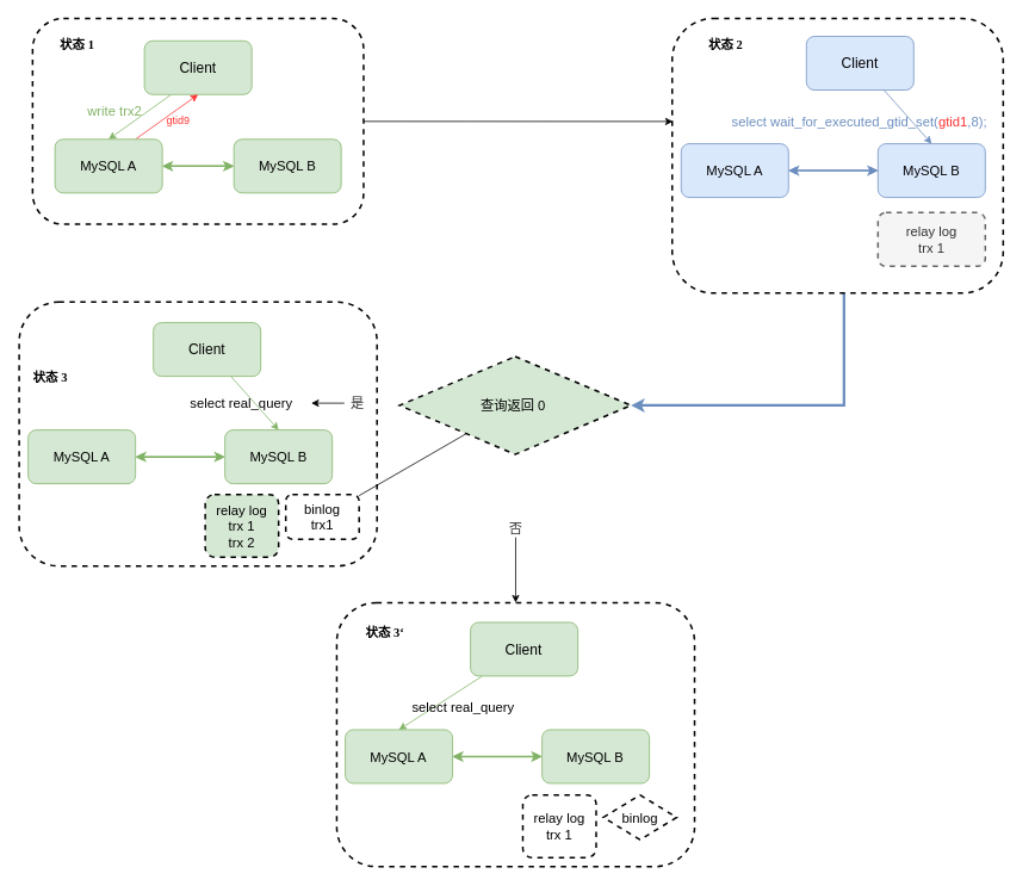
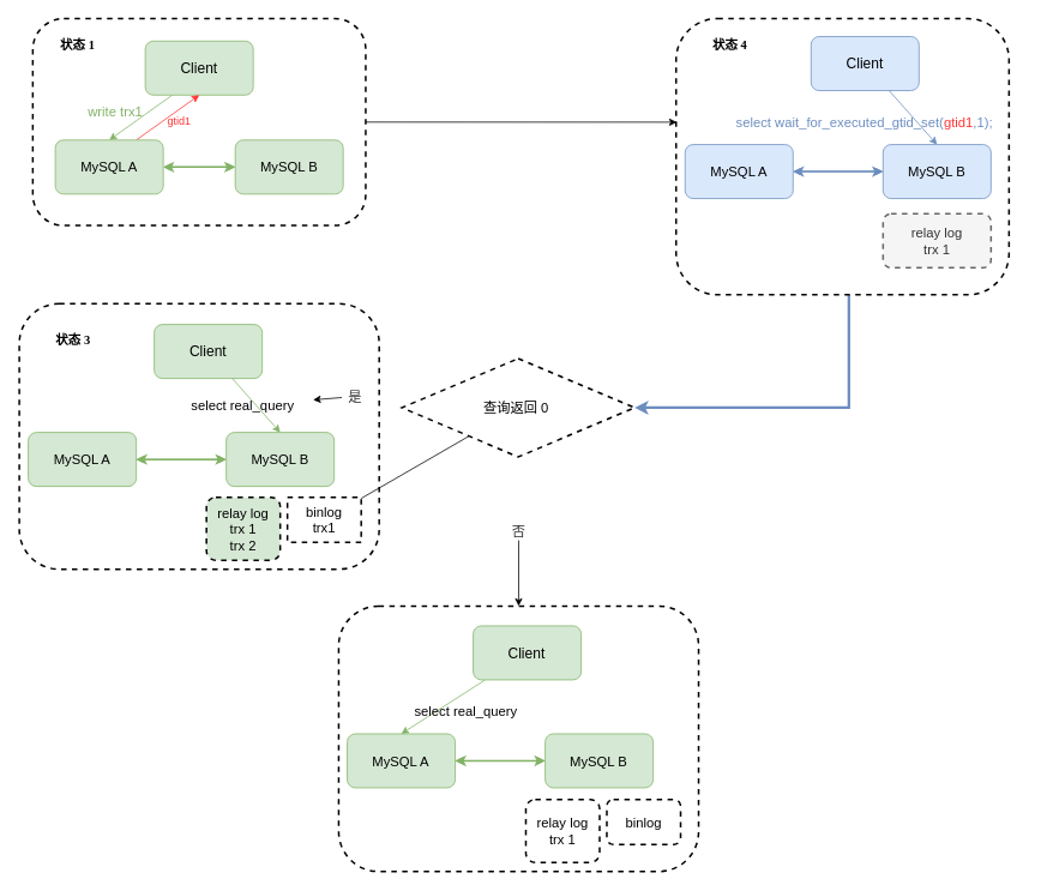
  <mxCell id="0" />
  <mxCell id="1" parent="0" />
  <mxCell id="2" style="edgeStyle=orthogonalEdgeStyle;rounded=0;orthogonalLoop=1;jettySize=auto;html=1;entryX=1;entryY=0.5;entryDx=0;entryDy=0;fontColor=#FF3333;strokeColor=#6C8EBF;strokeWidth=3;" edge="1" parent="1" source="3" target="33"><mxGeometry relative="1" as="geometry"><Array as="points"><mxPoint x="943" y="453" /></Array></mxGeometry></mxCell>
  <mxCell id="3" value="" style="rounded=1;whiteSpace=wrap;html=1;fontSize=15;fontColor=#000;dashed=1;strokeColor=default;strokeWidth=2;" parent="1" vertex="1"><mxGeometry x="750.97" y="20" width="370" height="307" as="geometry" /></mxCell>
  <mxCell id="4" style="edgeStyle=none;rounded=0;orthogonalLoop=1;jettySize=auto;html=1;entryX=0.002;entryY=0.375;entryDx=0;entryDy=0;fontSize=15;fontColor=#000;startArrow=none;startFill=0;endArrow=classic;endFill=1;strokeWidth=1;entryPerimeter=0;" parent="1" source="5" target="3" edge="1"><mxGeometry relative="1" as="geometry" /></mxCell>
  <mxCell id="5" value="" style="rounded=1;whiteSpace=wrap;html=1;fontSize=15;fontColor=#000;dashed=1;strokeColor=default;strokeWidth=2;" parent="1" vertex="1"><mxGeometry x="35.97" y="20" width="370" height="230" as="geometry" /></mxCell>
  <mxCell id="6" value="" style="rounded=0;orthogonalLoop=1;jettySize=auto;html=1;fontSize=16;fontColor=#000;fillColor=#d5e8d4;strokeColor=#82b366;entryX=0.5;entryY=0;entryDx=0;entryDy=0;exitX=0.25;exitY=1;exitDx=0;exitDy=0;" parent="1" source="7" target="10" edge="1"><mxGeometry relative="1" as="geometry" /></mxCell>
  <mxCell id="7" value="&lt;font color=&quot;#000000&quot;&gt;Client&lt;/font&gt;" style="rounded=1;whiteSpace=wrap;html=1;fontStyle=0;fontSize=16;fillColor=#d5e8d4;strokeColor=#82b366;" parent="1" vertex="1"><mxGeometry x="160.97" y="45" width="120" height="60" as="geometry" /></mxCell>
  <mxCell id="8" value="" style="edgeStyle=none;rounded=0;orthogonalLoop=1;jettySize=auto;html=1;fontSize=16;fontColor=#000;strokeWidth=1;startArrow=classic;startFill=1;fillColor=#d5e8d4;strokeColor=#82b366;" parent="1" source="10" target="12" edge="1"><mxGeometry relative="1" as="geometry" /></mxCell>
  <mxCell id="9" style="rounded=0;orthogonalLoop=1;jettySize=auto;html=1;exitX=0.75;exitY=0;exitDx=0;exitDy=0;entryX=0.5;entryY=1;entryDx=0;entryDy=0;strokeColor=#FF3333;" edge="1" parent="1" source="10" target="7"><mxGeometry relative="1" as="geometry" /></mxCell>
  <mxCell id="10" value="&lt;font color=&quot;#000000&quot; style=&quot;font-size: 15px;&quot;&gt;MySQL A&lt;br style=&quot;font-size: 15px;&quot;&gt;&lt;/font&gt;" style="rounded=1;whiteSpace=wrap;html=1;fontStyle=0;fontSize=15;fillColor=#d5e8d4;strokeColor=#82b366;" parent="1" vertex="1"><mxGeometry x="60.97" y="155" width="120" height="60" as="geometry" /></mxCell>
  <mxCell id="11" value="" style="edgeStyle=none;rounded=0;orthogonalLoop=1;jettySize=auto;html=1;fontSize=15;fontColor=#000;startArrow=classic;startFill=1;strokeWidth=2;fillColor=#d5e8d4;strokeColor=#82b366;" parent="1" source="12" target="10" edge="1"><mxGeometry relative="1" as="geometry" /></mxCell>
  <mxCell id="12" value="&lt;font color=&quot;#000000&quot; style=&quot;font-size: 15px;&quot;&gt;MySQL B&lt;br style=&quot;font-size: 15px;&quot;&gt;&lt;/font&gt;" style="rounded=1;whiteSpace=wrap;html=1;fontStyle=0;fontSize=15;fillColor=#d5e8d4;strokeColor=#82b366;" parent="1" vertex="1"><mxGeometry x="260.97" y="155" width="120" height="60" as="geometry" /></mxCell>
- <mxCell id="13" value="write trx2" style="text;html=1;strokeColor=none;fillColor=none;align=center;verticalAlign=middle;whiteSpace=wrap;rounded=0;fontSize=15;fontColor=#82B366;" parent="1" vertex="1"><mxGeometry x="86.94" y="107" width="82.03" height="32" as="geometry" /></mxCell>
+ <mxCell id="13" value="write trx1" style="text;html=1;strokeColor=none;fillColor=none;align=center;verticalAlign=middle;whiteSpace=wrap;rounded=0;fontSize=15;fontColor=#82B366;" parent="1" vertex="1"><mxGeometry x="86.94" y="107" width="82.03" height="32" as="geometry" /></mxCell>
  <mxCell id="14" value="" style="rounded=0;orthogonalLoop=1;jettySize=auto;html=1;fontSize=16;fontColor=#000;fillColor=#dae8fc;strokeColor=#6c8ebf;entryX=0.5;entryY=0;entryDx=0;entryDy=0;" parent="1" source="15" target="19" edge="1"><mxGeometry relative="1" as="geometry" /></mxCell>
  <mxCell id="15" value="&lt;font color=&quot;#000000&quot;&gt;Client&lt;/font&gt;" style="rounded=1;whiteSpace=wrap;html=1;fontStyle=0;fontSize=16;fillColor=#dae8fc;strokeColor=#6c8ebf;" parent="1" vertex="1"><mxGeometry x="900.97" y="40" width="120" height="60" as="geometry" /></mxCell>
  <mxCell id="16" value="" style="edgeStyle=none;rounded=0;orthogonalLoop=1;jettySize=auto;html=1;fontSize=16;fontColor=#000;strokeWidth=1;startArrow=classic;startFill=1;fillColor=#dae8fc;strokeColor=#6c8ebf;" parent="1" source="17" target="19" edge="1"><mxGeometry relative="1" as="geometry" /></mxCell>
  <mxCell id="17" value="&lt;font color=&quot;#000000&quot; style=&quot;font-size: 15px;&quot;&gt;MySQL A&lt;br style=&quot;font-size: 15px;&quot;&gt;&lt;/font&gt;" style="rounded=1;whiteSpace=wrap;html=1;fontStyle=0;fontSize=15;fillColor=#dae8fc;strokeColor=#6c8ebf;" parent="1" vertex="1"><mxGeometry x="760.97" y="160" width="120" height="60" as="geometry" /></mxCell>
  <mxCell id="18" value="" style="edgeStyle=none;rounded=0;orthogonalLoop=1;jettySize=auto;html=1;fontSize=15;fontColor=#000;startArrow=classic;startFill=1;strokeWidth=2;fillColor=#dae8fc;strokeColor=#6c8ebf;" parent="1" source="19" target="17" edge="1"><mxGeometry relative="1" as="geometry" /></mxCell>
  <mxCell id="19" value="&lt;font color=&quot;#000000&quot; style=&quot;font-size: 15px;&quot;&gt;MySQL B&lt;br style=&quot;font-size: 15px;&quot;&gt;&lt;/font&gt;" style="rounded=1;whiteSpace=wrap;html=1;fontStyle=0;fontSize=15;fillColor=#dae8fc;strokeColor=#6c8ebf;" parent="1" vertex="1"><mxGeometry x="980.97" y="160" width="120" height="60" as="geometry" /></mxCell>
- <mxCell id="20" value="select wait_for_executed_gtid_set(&lt;font color=&quot;#ff3333&quot;&gt;gtid1&lt;/font&gt;,8);" style="text;html=1;strokeColor=none;fillColor=none;align=center;verticalAlign=middle;whiteSpace=wrap;rounded=0;dashed=1;fontSize=15;fontColor=#6C8EBF;" parent="1" vertex="1"><mxGeometry x="787.46" y="125" width="347.03" height="20" as="geometry" /></mxCell>
+ <mxCell id="20" value="select wait_for_executed_gtid_set(&lt;font color=&quot;#ff3333&quot;&gt;gtid1&lt;/font&gt;,1);" style="text;html=1;strokeColor=none;fillColor=none;align=center;verticalAlign=middle;whiteSpace=wrap;rounded=0;dashed=1;fontSize=15;fontColor=#6C8EBF;" parent="1" vertex="1"><mxGeometry x="787.46" y="125" width="347.03" height="20" as="geometry" /></mxCell>
  <mxCell id="21" value="relay log&lt;br&gt;trx 1" style="rounded=1;whiteSpace=wrap;html=1;dashed=1;fontSize=15;strokeColor=#666666;strokeWidth=2;fillColor=#f5f5f5;fontColor=#333333;" parent="1" vertex="1"><mxGeometry x="980.97" y="237" width="120" height="60" as="geometry" /></mxCell>
  <mxCell id="22" value="" style="rounded=1;whiteSpace=wrap;html=1;fontSize=15;fontColor=#000;dashed=1;strokeColor=default;strokeWidth=2;" parent="1" vertex="1"><mxGeometry x="20.97" y="337" width="400" height="295" as="geometry" /></mxCell>
  <mxCell id="23" value="" style="rounded=0;orthogonalLoop=1;jettySize=auto;html=1;fontSize=16;fontColor=#000;fillColor=#d5e8d4;strokeColor=#82b366;entryX=0.5;entryY=0;entryDx=0;entryDy=0;" parent="1" source="24" target="28" edge="1"><mxGeometry relative="1" as="geometry" /></mxCell>
  <mxCell id="24" value="&lt;font color=&quot;#000000&quot;&gt;Client&lt;/font&gt;" style="rounded=1;whiteSpace=wrap;html=1;fontStyle=0;fontSize=16;fillColor=#d5e8d4;strokeColor=#82b366;" parent="1" vertex="1"><mxGeometry x="170.97" y="360" width="120" height="60" as="geometry" /></mxCell>
  <mxCell id="25" value="" style="edgeStyle=none;rounded=0;orthogonalLoop=1;jettySize=auto;html=1;fontSize=16;fontColor=#000;strokeWidth=1;startArrow=classic;startFill=1;fillColor=#d5e8d4;strokeColor=#82b366;" parent="1" source="26" target="28" edge="1"><mxGeometry relative="1" as="geometry" /></mxCell>
  <mxCell id="26" value="&lt;font color=&quot;#000000&quot; style=&quot;font-size: 15px;&quot;&gt;MySQL A&lt;br style=&quot;font-size: 15px;&quot;&gt;&lt;/font&gt;" style="rounded=1;whiteSpace=wrap;html=1;fontStyle=0;fontSize=15;fillColor=#d5e8d4;strokeColor=#82b366;" parent="1" vertex="1"><mxGeometry x="30.97" y="480" width="120" height="60" as="geometry" /></mxCell>
  <mxCell id="27" value="" style="edgeStyle=none;rounded=0;orthogonalLoop=1;jettySize=auto;html=1;fontSize=15;fontColor=#000;startArrow=classic;startFill=1;strokeWidth=2;fillColor=#d5e8d4;strokeColor=#82b366;" parent="1" source="28" target="26" edge="1"><mxGeometry relative="1" as="geometry" /></mxCell>
  <mxCell id="28" value="&lt;font color=&quot;#000000&quot; style=&quot;font-size: 15px;&quot;&gt;MySQL B&lt;br style=&quot;font-size: 15px;&quot;&gt;&lt;/font&gt;" style="rounded=1;whiteSpace=wrap;html=1;fontStyle=0;fontSize=15;fillColor=#d5e8d4;strokeColor=#82b366;" parent="1" vertex="1"><mxGeometry x="250.97" y="480" width="120" height="60" as="geometry" /></mxCell>
  <mxCell id="29" value="select real_query" style="text;html=1;strokeColor=none;fillColor=none;align=center;verticalAlign=middle;whiteSpace=wrap;rounded=0;dashed=1;fontSize=15;" parent="1" vertex="1"><mxGeometry x="192.47" y="435" width="155" height="30" as="geometry" /></mxCell>
  <mxCell id="30" value="relay log&lt;br&gt;trx 1&lt;br&gt;trx 2" style="rounded=1;whiteSpace=wrap;html=1;dashed=1;fontSize=15;fontColor=#000;strokeColor=default;strokeWidth=2;fillColor=#d5e8d4;" parent="1" vertex="1"><mxGeometry x="228.97" y="552" width="82" height="70" as="geometry" /></mxCell>
- <mxCell id="31" value="binlog&lt;br&gt;trx1" style="rounded=1;whiteSpace=wrap;html=1;dashed=1;fontSize=15;fontColor=#000;strokeColor=default;strokeWidth=2;" parent="1" vertex="1"><mxGeometry x="318.97" y="552" width="82" height="50" as="geometry" /></mxCell>
+ <mxCell id="31" value="binlog&lt;br&gt;trx1" style="whiteSpace=wrap;html=1;dashed=1;fontSize=15;fontColor=#000;strokeColor=default;strokeWidth=2;rounded=0;" parent="1" vertex="1"><mxGeometry x="318.97" y="552" width="82" height="50" as="geometry" /></mxCell>
  <mxCell id="32" style="edgeStyle=none;rounded=0;orthogonalLoop=1;jettySize=auto;html=1;fontSize=15;fontColor=#000;startArrow=none;startFill=0;endArrow=classic;endFill=1;strokeWidth=1;" parent="1" source="49" target="29" edge="1"><mxGeometry relative="1" as="geometry" /></mxCell>
- <mxCell id="33" value="查询返回 0&amp;nbsp;" style="rhombus;whiteSpace=wrap;html=1;dashed=1;fontSize=15;fontColor=#000;strokeColor=default;strokeWidth=2;fillColor=#d5e8d4;" parent="1" vertex="1"><mxGeometry x="446.1" y="397.82" width="258.75" height="109.37" as="geometry" /></mxCell>
+ <mxCell id="33" value="查询返回 0&amp;nbsp;" style="rhombus;whiteSpace=wrap;html=1;dashed=1;fontSize=15;fontColor=#000;strokeColor=default;strokeWidth=2;" parent="1" vertex="1"><mxGeometry x="446.1" y="397.82" width="258.75" height="109.37" as="geometry" /></mxCell>
  <mxCell id="34" value="" style="rounded=1;whiteSpace=wrap;html=1;fontSize=15;fontColor=#000;dashed=1;strokeColor=default;strokeWidth=2;" parent="1" vertex="1"><mxGeometry x="375.97" y="673" width="400" height="295" as="geometry" /></mxCell>
  <mxCell id="35" value="" style="rounded=0;orthogonalLoop=1;jettySize=auto;html=1;fontSize=16;fontColor=#000;fillColor=#d5e8d4;strokeColor=#82b366;entryX=0.5;entryY=0;entryDx=0;entryDy=0;" parent="1" source="36" target="38" edge="1"><mxGeometry relative="1" as="geometry" /></mxCell>
  <mxCell id="36" value="&lt;font color=&quot;#000000&quot;&gt;Client&lt;/font&gt;" style="rounded=1;whiteSpace=wrap;html=1;fontStyle=0;fontSize=16;fillColor=#d5e8d4;strokeColor=#82b366;" parent="1" vertex="1"><mxGeometry x="525.47" y="695" width="120" height="60" as="geometry" /></mxCell>
  <mxCell id="37" value="" style="edgeStyle=none;rounded=0;orthogonalLoop=1;jettySize=auto;html=1;fontSize=16;fontColor=#000;strokeWidth=1;startArrow=classic;startFill=1;fillColor=#d5e8d4;strokeColor=#82b366;" parent="1" source="38" target="40" edge="1"><mxGeometry relative="1" as="geometry" /></mxCell>
  <mxCell id="38" value="&lt;font color=&quot;#000000&quot; style=&quot;font-size: 15px;&quot;&gt;MySQL A&lt;br style=&quot;font-size: 15px;&quot;&gt;&lt;/font&gt;" style="rounded=1;whiteSpace=wrap;html=1;fontStyle=0;fontSize=15;fillColor=#d5e8d4;strokeColor=#82b366;" parent="1" vertex="1"><mxGeometry x="385.47" y="815" width="120" height="60" as="geometry" /></mxCell>
  <mxCell id="39" value="" style="edgeStyle=none;rounded=0;orthogonalLoop=1;jettySize=auto;html=1;fontSize=15;fontColor=#000;startArrow=classic;startFill=1;strokeWidth=2;fillColor=#d5e8d4;strokeColor=#82b366;" parent="1" source="40" target="38" edge="1"><mxGeometry relative="1" as="geometry" /></mxCell>
  <mxCell id="40" value="&lt;font color=&quot;#000000&quot; style=&quot;font-size: 15px;&quot;&gt;MySQL B&lt;br style=&quot;font-size: 15px;&quot;&gt;&lt;/font&gt;" style="rounded=1;whiteSpace=wrap;html=1;fontStyle=0;fontSize=15;fillColor=#d5e8d4;strokeColor=#82b366;" parent="1" vertex="1"><mxGeometry x="605.47" y="815" width="120" height="60" as="geometry" /></mxCell>
  <mxCell id="41" value="select real_query" style="text;html=1;strokeColor=none;fillColor=none;align=center;verticalAlign=middle;whiteSpace=wrap;rounded=0;dashed=1;fontSize=15;" parent="1" vertex="1"><mxGeometry x="440.47" y="775" width="155" height="30" as="geometry" /></mxCell>
  <mxCell id="42" value="relay log&lt;br&gt;trx 1" style="rounded=1;whiteSpace=wrap;html=1;dashed=1;fontSize=15;fontColor=#000;strokeColor=default;strokeWidth=2;" parent="1" vertex="1"><mxGeometry x="583.97" y="888" width="82" height="70" as="geometry" /></mxCell>
- <mxCell id="43" value="binlog" style="rhombus;whiteSpace=wrap;html=1;dashed=1;fontSize=15;fontColor=#000;strokeColor=default;strokeWidth=2;" parent="1" vertex="1"><mxGeometry x="673.97" y="888" width="82" height="50" as="geometry" /></mxCell>
+ <mxCell id="43" value="binlog" style="rounded=1;whiteSpace=wrap;html=1;dashed=1;fontSize=15;fontColor=#000;strokeColor=default;strokeWidth=2;" parent="1" vertex="1"><mxGeometry x="673.97" y="888" width="82" height="50" as="geometry" /></mxCell>
  <mxCell id="44" style="rounded=0;orthogonalLoop=1;jettySize=auto;html=1;fontSize=15;fontColor=#000;startArrow=none;startFill=0;endArrow=classic;endFill=1;strokeWidth=1;" parent="1" source="51" target="34" edge="1"><mxGeometry relative="1" as="geometry" /></mxCell>
  <mxCell id="45" value="状态 1" style="text;html=1;strokeColor=none;fillColor=none;align=center;verticalAlign=middle;whiteSpace=wrap;rounded=0;fontFamily=Verdana;fontStyle=1;fontSize=14;" parent="1" vertex="1"><mxGeometry x="55.97" y="35" width="60" height="30" as="geometry" /></mxCell>
- <mxCell id="46" value="状态 2" style="text;html=1;strokeColor=none;fillColor=none;align=center;verticalAlign=middle;whiteSpace=wrap;rounded=0;fontFamily=Verdana;fontStyle=1;fontSize=14;" parent="1" vertex="1"><mxGeometry x="780.97" y="35" width="60" height="30" as="geometry" /></mxCell>
- <mxCell id="47" value="状态 3" style="text;html=1;strokeColor=none;fillColor=none;align=center;verticalAlign=middle;whiteSpace=wrap;rounded=0;fontFamily=Verdana;fontStyle=1;fontSize=14;" parent="1" vertex="1"><mxGeometry x="25.97" y="407.63" width="60" height="30" as="geometry" /></mxCell>
- <mxCell id="48" value="状态 3‘" style="text;html=1;strokeColor=none;fillColor=none;align=center;verticalAlign=middle;whiteSpace=wrap;rounded=0;fontFamily=Verdana;fontStyle=1;fontSize=14;" parent="1" vertex="1"><mxGeometry x="399.97" y="693" width="60" height="30" as="geometry" /></mxCell>
- <mxCell id="49" value="是" style="text;html=1;align=center;verticalAlign=middle;resizable=0;points=[];autosize=1;fontSize=15;fillColor=none;fontColor=#333333;strokeColor=none;" parent="1" vertex="1"><mxGeometry x="384.47" y="440" width="30" height="20" as="geometry" /></mxCell>
+ <mxCell id="46" value="状态 4" style="text;html=1;strokeColor=none;fillColor=none;align=center;verticalAlign=middle;whiteSpace=wrap;rounded=0;fontFamily=Verdana;fontStyle=1;fontSize=14;" parent="1" vertex="1"><mxGeometry x="780.97" y="35" width="60" height="30" as="geometry" /></mxCell>
+ <mxCell id="47" value="状态 3" style="text;html=1;strokeColor=none;fillColor=none;align=center;verticalAlign=middle;whiteSpace=wrap;rounded=0;fontFamily=Verdana;fontStyle=1;fontSize=14;" parent="1" vertex="1"><mxGeometry x="50.97" y="362.63" width="60" height="30" as="geometry" /></mxCell>
+ <mxCell id="49" value="是" style="text;html=1;align=center;verticalAlign=middle;resizable=0;points=[];autosize=1;fontSize=15;fillColor=none;fontColor=#333333;strokeColor=none;" parent="1" vertex="1"><mxGeometry x="379.47" y="430" width="30" height="20" as="geometry" /></mxCell>
  <mxCell id="50" value="" style="edgeStyle=none;rounded=0;orthogonalLoop=1;jettySize=auto;html=1;fontSize=15;fontColor=#000;startArrow=none;startFill=0;endArrow=none;endFill=1;strokeWidth=1;" parent="1" source="33" target="31" edge="1"><mxGeometry relative="1" as="geometry"><mxPoint x="455.864" y="452.067" as="sourcePoint" /><mxPoint x="348.97" y="453.767" as="targetPoint" /></mxGeometry></mxCell>
  <mxCell id="51" value="否" style="text;html=1;align=center;verticalAlign=middle;resizable=0;points=[];autosize=1;fontSize=15;fillColor=none;fontColor=#333333;strokeColor=none;" parent="1" vertex="1"><mxGeometry x="560.97" y="580" width="30" height="20" as="geometry" /></mxCell>
- <mxCell id="52" value="gtid9" style="text;html=1;strokeColor=none;fillColor=none;align=center;verticalAlign=middle;whiteSpace=wrap;rounded=0;fontColor=#FF3333;" vertex="1" parent="1"><mxGeometry x="168.97" y="120" width="60" height="30" as="geometry" /></mxCell>
+ <mxCell id="52" value="gtid1" style="text;html=1;strokeColor=none;fillColor=none;align=center;verticalAlign=middle;whiteSpace=wrap;rounded=0;fontColor=#FF3333;" vertex="1" parent="1"><mxGeometry x="168.97" y="120" width="60" height="30" as="geometry" /></mxCell>
